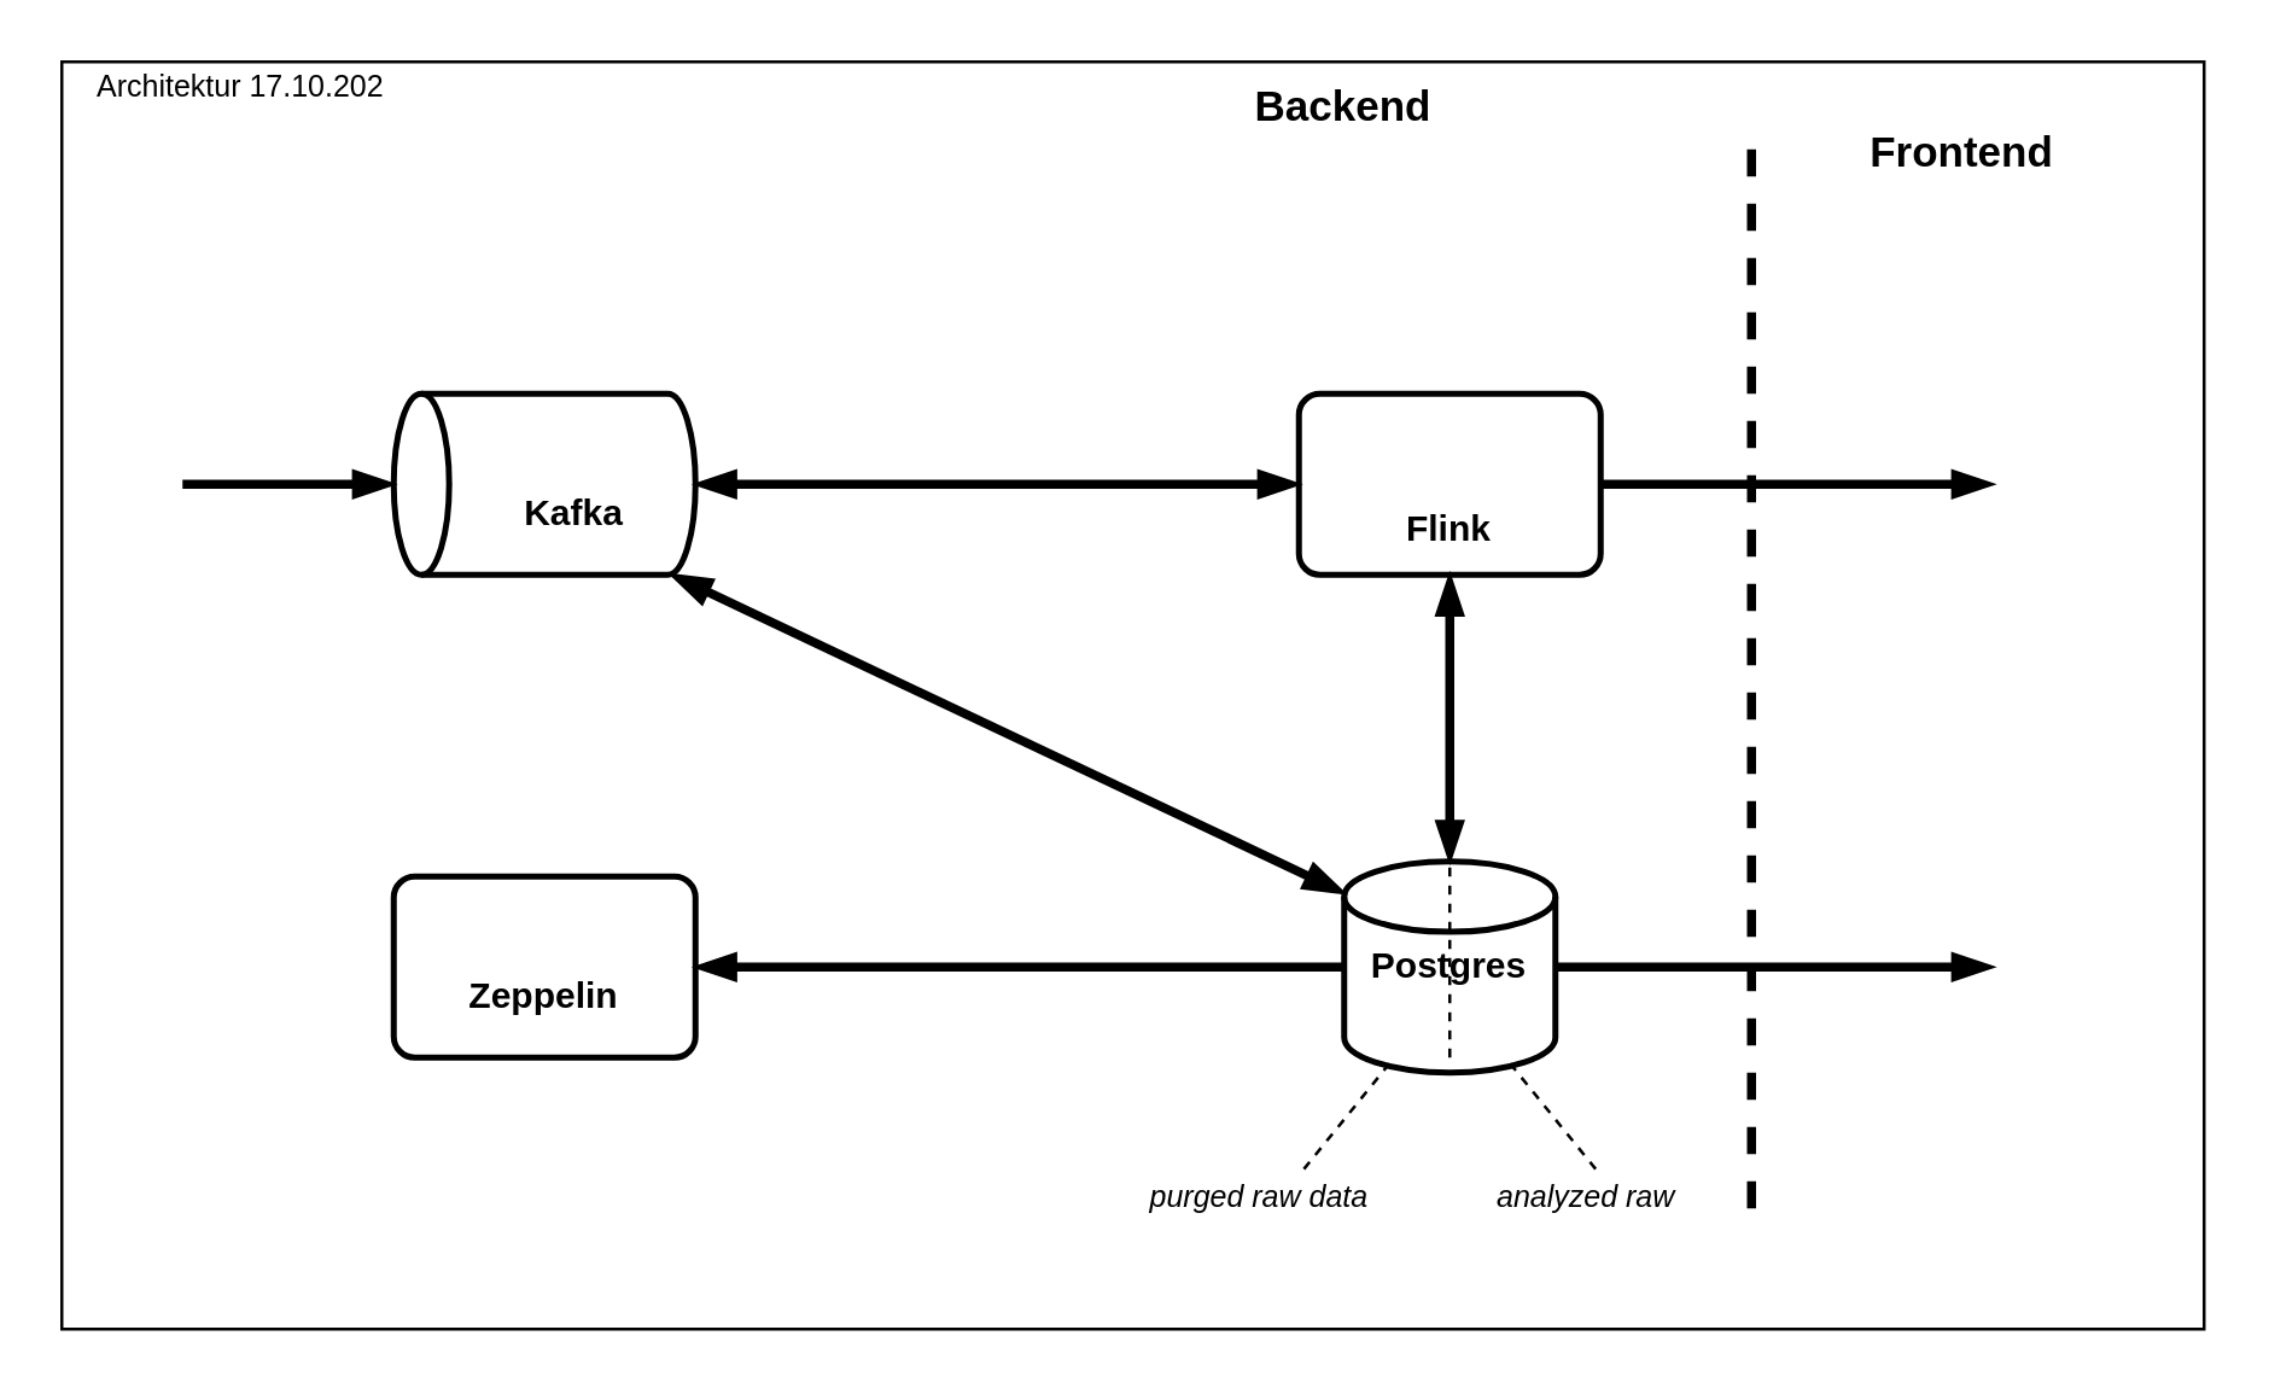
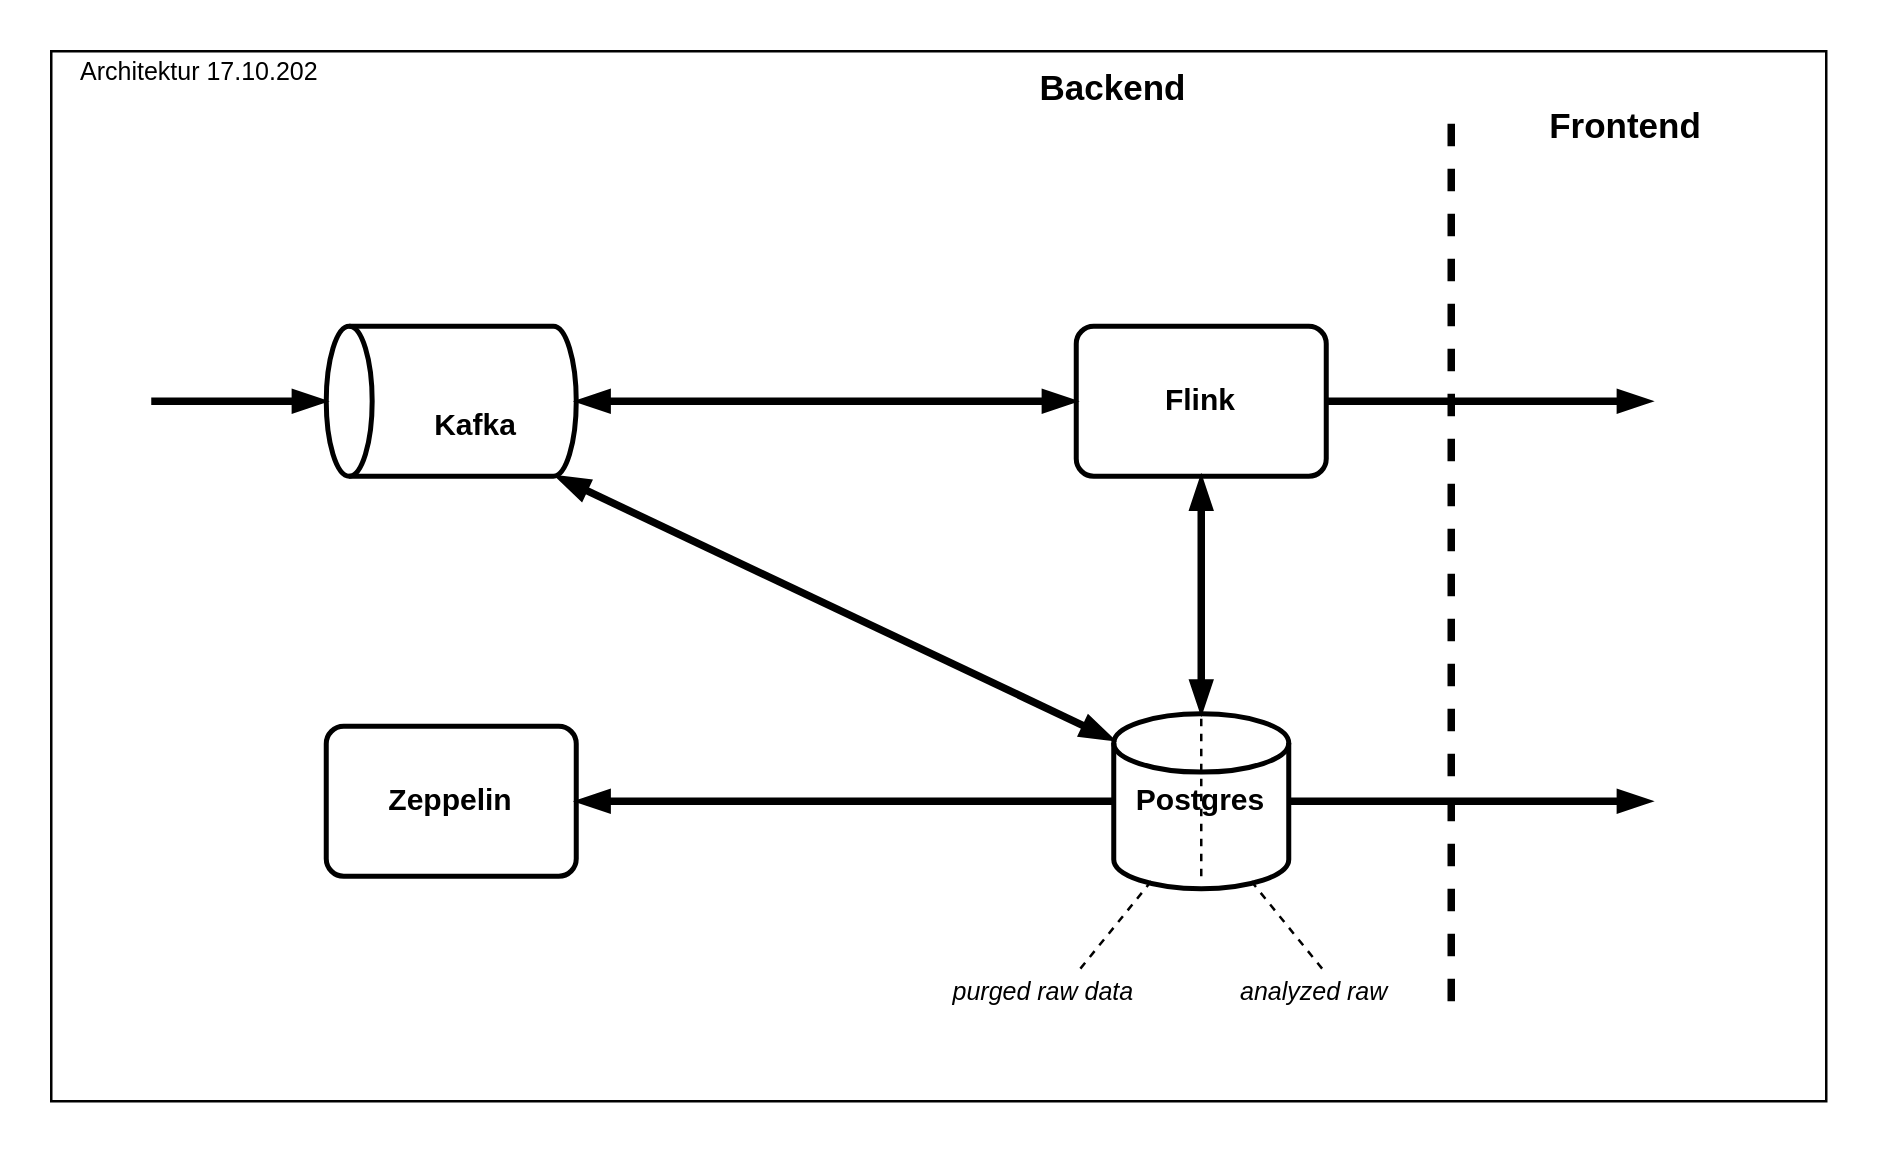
  <mxCell id="0" />
  <mxCell id="1" parent="0" />
  <mxCell id="2" value="" style="rounded=0;whiteSpace=wrap;html=1;shadow=0;fontFamily=Comic Sans MS;fontSize=1;fontColor=#000000;fillColor=none;" parent="1" vertex="1"><mxGeometry y="20" width="710" height="420" as="geometry" x="20" /></mxCell>
  <mxCell id="3" style="edgeStyle=orthogonalEdgeStyle;rounded=0;orthogonalLoop=1;jettySize=auto;html=1;startArrow=blockThin;startFill=1;strokeColor=#000000;strokeWidth=3;endArrow=blockThin;endFill=1;" parent="1" source="4" target="10" edge="1"><mxGeometry relative="1" as="geometry" /></mxCell>
  <mxCell id="4" value="" style="strokeWidth=2;html=1;shape=mxgraph.flowchart.direct_data;whiteSpace=wrap;direction=west;fontColor=#000000;fillColor=none;" parent="1" vertex="1"><mxGeometry x="130" y="130" width="100" height="60" as="geometry" /></mxCell>
  <mxCell id="5" style="edgeStyle=orthogonalEdgeStyle;rounded=0;orthogonalLoop=1;jettySize=auto;html=1;entryX=0.5;entryY=1;entryDx=0;entryDy=0;startArrow=blockThin;startFill=1;strokeColor=#000000;strokeWidth=3;endArrow=blockThin;endFill=1;" parent="1" source="8" target="10" edge="1"><mxGeometry relative="1" as="geometry" /></mxCell>
  <mxCell id="6" style="edgeStyle=orthogonalEdgeStyle;rounded=0;orthogonalLoop=1;jettySize=auto;html=1;startArrow=none;startFill=0;entryX=1;entryY=0.5;entryDx=0;entryDy=0;strokeColor=#000000;strokeWidth=3;endArrow=blockThin;endFill=1;" parent="1" source="8" target="11" edge="1"><mxGeometry relative="1" as="geometry"><mxPoint x="280" y="350" as="targetPoint" /></mxGeometry></mxCell>
  <mxCell id="7" style="edgeStyle=orthogonalEdgeStyle;rounded=0;orthogonalLoop=1;jettySize=auto;html=1;startArrow=none;startFill=0;fontFamily=Comic Sans MS;strokeWidth=3;endArrow=blockThin;endFill=1;" parent="1" source="8" edge="1"><mxGeometry relative="1" as="geometry"><mxPoint x="660" y="320" as="targetPoint" /><Array as="points"><mxPoint x="660" y="320" /></Array></mxGeometry></mxCell>
  <mxCell id="8" value="" style="strokeWidth=2;html=1;shape=mxgraph.flowchart.database;whiteSpace=wrap;fillColor=none;" parent="1" vertex="1"><mxGeometry x="445" y="285" width="70" height="70" as="geometry" /></mxCell>
  <mxCell id="9" style="edgeStyle=orthogonalEdgeStyle;rounded=0;orthogonalLoop=1;jettySize=auto;html=1;startArrow=none;startFill=0;fontFamily=Comic Sans MS;strokeWidth=3;endArrow=blockThin;endFill=1;" parent="1" source="10" edge="1"><mxGeometry relative="1" as="geometry"><mxPoint x="660" y="160" as="targetPoint" /></mxGeometry></mxCell>
  <mxCell id="10" value="" style="rounded=1;whiteSpace=wrap;html=1;absoluteArcSize=1;arcSize=14;strokeWidth=2;fillColor=none;" parent="1" vertex="1"><mxGeometry x="430" y="130" width="100" height="60" as="geometry" /></mxCell>
  <mxCell id="11" value="" style="rounded=1;whiteSpace=wrap;html=1;absoluteArcSize=1;arcSize=14;strokeWidth=2;fillColor=none;" parent="1" vertex="1"><mxGeometry x="130" y="290" width="100" height="60" as="geometry" /></mxCell>
  <mxCell id="12" value="" style="endArrow=blockThin;startArrow=blockThin;html=1;entryX=0.08;entryY=0;entryDx=0;entryDy=0;entryPerimeter=0;exitX=0;exitY=0.15;exitDx=0;exitDy=0;exitPerimeter=0;fontColor=#00FF00;strokeColor=#000000;strokeWidth=3;endFill=1;startFill=1;" parent="1" source="8" target="4" edge="1"><mxGeometry width="50" height="50" relative="1" as="geometry"><mxPoint x="370" y="320" as="sourcePoint" /><mxPoint x="420" y="270" as="targetPoint" /></mxGeometry></mxCell>
  <mxCell id="13" value="&lt;font&gt;Kafka&lt;/font&gt;" style="text;html=1;strokeColor=none;fillColor=none;align=center;verticalAlign=middle;whiteSpace=wrap;rounded=0;fontFamily=Helvetica;fontStyle=1" parent="1" vertex="1"><mxGeometry x="170" y="160" width="40" height="20" as="geometry" /></mxCell>
  <mxCell id="14" value="Postgres" style="text;html=1;strokeColor=none;fillColor=none;align=center;verticalAlign=middle;whiteSpace=wrap;rounded=0;fontFamily=Helvetica;shadow=0;fontStyle=1" parent="1" vertex="1"><mxGeometry x="460" y="310" width="40" height="20" as="geometry" /></mxCell>
- <mxCell id="15" value="Zeppelin" style="text;html=1;strokeColor=none;fillColor=none;align=center;verticalAlign=middle;whiteSpace=wrap;rounded=0;fontFamily=Helvetica;fontStyle=1" parent="1" vertex="1"><mxGeometry x="160" y="320" width="40" height="20" as="geometry" /></mxCell>
- <mxCell id="16" value="Flink" style="text;html=1;strokeColor=none;fillColor=none;align=center;verticalAlign=middle;whiteSpace=wrap;rounded=0;fontFamily=Helvetica;fontStyle=1" parent="1" vertex="1"><mxGeometry x="460" y="165" width="40" height="20" as="geometry" /></mxCell>
+ <mxCell id="15" value="Zeppelin" style="text;html=1;strokeColor=none;fillColor=none;align=center;verticalAlign=middle;whiteSpace=wrap;rounded=0;fontFamily=Helvetica;fontStyle=1" parent="1" vertex="1"><mxGeometry x="160" y="310" width="40" height="20" as="geometry" /></mxCell>
+ <mxCell id="16" value="Flink" style="text;html=1;strokeColor=none;fillColor=none;align=center;verticalAlign=middle;whiteSpace=wrap;rounded=0;fontFamily=Helvetica;fontStyle=1" parent="1" vertex="1"><mxGeometry x="460" y="150" width="40" height="20" as="geometry" /></mxCell>
  <mxCell id="17" value="" style="endArrow=none;dashed=1;html=1;fontFamily=Comic Sans MS;entryX=0.5;entryY=0;entryDx=0;entryDy=0;entryPerimeter=0;" parent="1" edge="1" target="8"><mxGeometry width="50" height="50" relative="1" as="geometry"><mxPoint x="480" y="350" as="sourcePoint" /><mxPoint x="480" y="310" as="targetPoint" /></mxGeometry></mxCell>
  <mxCell id="18" value="" style="endArrow=none;html=1;fontFamily=Comic Sans MS;dashed=1;strokeWidth=3;" parent="1" edge="1"><mxGeometry width="50" height="50" relative="1" as="geometry"><mxPoint x="580" y="400" as="sourcePoint" /><mxPoint x="580" y="40" as="targetPoint" /></mxGeometry></mxCell>
  <mxCell id="19" value="&lt;b style=&quot;font-size: 14px;&quot;&gt;Backend&lt;/b&gt;" style="text;html=1;strokeColor=none;fillColor=none;align=center;verticalAlign=middle;whiteSpace=wrap;rounded=0;fontFamily=Helvetica;fontSize=14;" parent="1" vertex="1"><mxGeometry x="425" y="25" width="40" height="20" as="geometry" /></mxCell>
  <mxCell id="20" value="&lt;b style=&quot;font-size: 14px;&quot;&gt;Frontend&lt;/b&gt;" style="text;html=1;strokeColor=none;fillColor=none;align=center;verticalAlign=middle;whiteSpace=wrap;rounded=0;fontFamily=Helvetica;fontSize=14;" parent="1" vertex="1"><mxGeometry x="630" y="40" width="40" height="20" as="geometry" /></mxCell>
  <mxCell id="21" value="" style="endArrow=blockThin;html=1;fontFamily=Comic Sans MS;fontColor=#00FF00;entryX=1;entryY=0.5;entryDx=0;entryDy=0;entryPerimeter=0;strokeWidth=3;endFill=1;" parent="1" target="4" edge="1"><mxGeometry width="50" height="50" relative="1" as="geometry"><mxPoint x="60" y="160" as="sourcePoint" /><mxPoint x="100" y="130" as="targetPoint" /></mxGeometry></mxCell>
  <mxCell id="22" value="" style="endArrow=none;dashed=1;html=1;strokeColor=#000000;strokeWidth=1;fontFamily=Comic Sans MS;fontColor=#00FF00;fontSize=1;entryX=0.071;entryY=0.929;entryDx=0;entryDy=0;entryPerimeter=0;" parent="1" edge="1"><mxGeometry width="50" height="50" relative="1" as="geometry"><mxPoint x="460" y="352" as="sourcePoint" /><mxPoint x="430" y="389" as="targetPoint" /></mxGeometry></mxCell>
  <mxCell id="23" value="&lt;i&gt;&lt;font style=&quot;font-size: 10px&quot;&gt;purged raw data&lt;br&gt;&lt;/font&gt;&lt;/i&gt;" style="text;html=1;resizable=0;points=[];autosize=1;align=left;verticalAlign=top;spacingTop=-4;fontSize=1;fontFamily=Helvetica;fontColor=#000000;" parent="1" vertex="1"><mxGeometry x="379" y="388" width="100" height="10" as="geometry" /></mxCell>
  <mxCell id="24" value="&lt;i&gt;&lt;font style=&quot;font-size: 10px&quot;&gt;analyzed raw&lt;br&gt;&lt;/font&gt;&lt;/i&gt;" style="text;html=1;resizable=0;points=[];autosize=1;align=left;verticalAlign=top;spacingTop=-4;fontSize=1;fontFamily=Helvetica;fontColor=#000000;" parent="1" vertex="1"><mxGeometry x="494" y="388" width="80" height="10" as="geometry" /></mxCell>
  <mxCell id="25" value="&lt;font style=&quot;font-size: 10px&quot;&gt;Architektur 17.10.202&lt;br&gt;&lt;/font&gt;" style="text;html=1;resizable=0;points=[];autosize=1;align=left;verticalAlign=top;spacingTop=-4;fontSize=1;fontFamily=Helvetica;fontColor=#000000;" parent="1" vertex="1"><mxGeometry x="30" y="20" width="130" height="10" as="geometry" /></mxCell>
  <mxCell id="26" value="" style="endArrow=none;dashed=1;html=1;strokeColor=#000000;strokeWidth=1;fontFamily=Comic Sans MS;fontColor=#00FF00;fontSize=1;entryX=0.071;entryY=0.929;entryDx=0;entryDy=0;entryPerimeter=0;" parent="1" edge="1"><mxGeometry width="50" height="50" relative="1" as="geometry"><mxPoint x="500" y="352" as="sourcePoint" /><mxPoint x="530" y="389" as="targetPoint" /></mxGeometry></mxCell>
